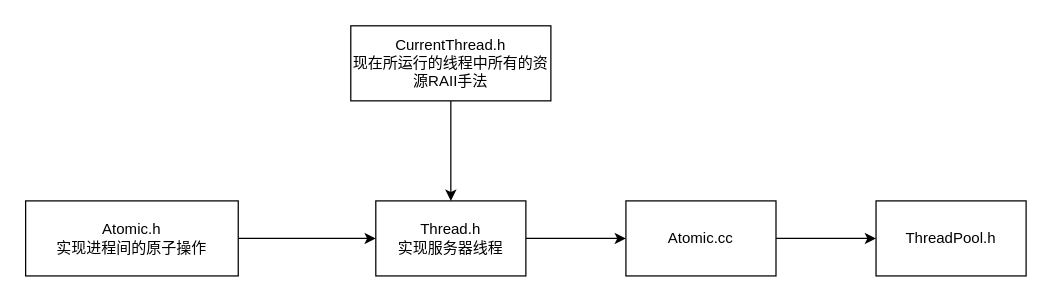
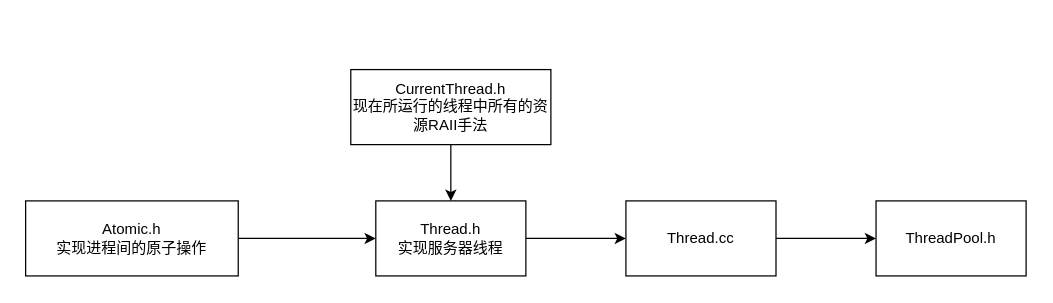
  <mxCell id="0" />
  <mxCell id="1" parent="0" />
  <mxCell id="2" value="" style="edgeStyle=none;html=1;" parent="1" source="3" target="5" edge="1"><mxGeometry relative="1" as="geometry" /></mxCell>
  <mxCell id="3" value="Atomic.h&lt;br&gt;实现进程间的原子操作" style="rounded=0;whiteSpace=wrap;html=1;" parent="1" vertex="1"><mxGeometry x="20" y="160" width="170" height="60" as="geometry" /></mxCell>
  <mxCell id="4" value="" style="edgeStyle=none;html=1;" parent="1" source="5" target="9" edge="1"><mxGeometry relative="1" as="geometry" /></mxCell>
  <mxCell id="5" value="Thread.h&lt;br&gt;实现服务器线程" style="whiteSpace=wrap;html=1;rounded=0;" parent="1" vertex="1"><mxGeometry x="300" y="160" width="120" height="60" as="geometry" /></mxCell>
  <mxCell id="6" value="" style="edgeStyle=none;html=1;" parent="1" source="7" target="5" edge="1"><mxGeometry relative="1" as="geometry" /></mxCell>
- <mxCell id="7" value="CurrentThread.h&lt;br&gt;现在所运行的线程中所有的资源RAII手法" style="whiteSpace=wrap;html=1;rounded=0;" parent="1" vertex="1"><mxGeometry x="280" y="20" width="160" height="60" as="geometry" /></mxCell>
+ <mxCell id="7" value="CurrentThread.h&lt;br&gt;现在所运行的线程中所有的资源RAII手法" style="whiteSpace=wrap;html=1;rounded=0;" parent="1" vertex="1"><mxGeometry x="280" y="55" width="160" height="60" as="geometry" /></mxCell>
  <mxCell id="8" value="" style="edgeStyle=none;html=1;" edge="1" parent="1" source="9" target="10"><mxGeometry relative="1" as="geometry" /></mxCell>
- <mxCell id="9" value="Atomic.cc" style="whiteSpace=wrap;html=1;rounded=0;" parent="1" vertex="1"><mxGeometry x="500" y="160" width="120" height="60" as="geometry" /></mxCell>
+ <mxCell id="9" value="Thread.cc" style="whiteSpace=wrap;html=1;rounded=0;" parent="1" vertex="1"><mxGeometry x="500" y="160" width="120" height="60" as="geometry" /></mxCell>
  <mxCell id="10" value="ThreadPool.h" style="whiteSpace=wrap;html=1;rounded=0;" vertex="1" parent="1"><mxGeometry x="700" y="160" width="120" height="60" as="geometry" /></mxCell>
